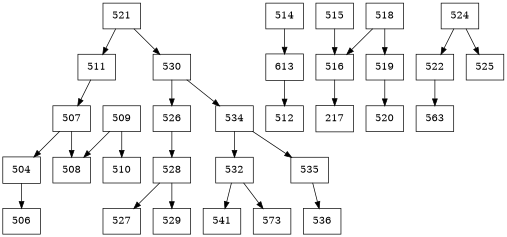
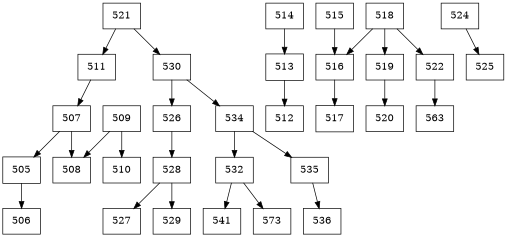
  digraph {
    concentrate=true
    rankdir=UD
    node [shape=record]
    n1 [label=521]
    n2 [label=511]
    n3 [label=530]
    n4 [label=507]
    n5 [label=526]
    n6 [label=534]
-   n7 [label=504]
+   n7 [label=505]
    n8 [label=508]
    n9 [label=514]
-   n10 [label=613]
+   n10 [label=513]
    n11 [label=506]
    n12 [label=509]
    n13 [label=510]
    n14 [label=512]
    n15 [label=518]
    n16 [label=516]
    n17 [label=519]
-   n18 [label=217]
+   n18 [label=517]
    n19 [label=520]
    n20 [label=515]
    n21 [label=528]
    n22 [label=532]
    n23 [label=535]
    n24 [label=524]
    n25 [label=522]
    n26 [label=525]
    n27 [label=527]
    n28 [label=529]
    n29 [label=563]
    n30 [label=541]
    n31 [label=573]
    n32 [label=536]
    n1 -> n2
    n1 -> n3
    n2 -> n4
    n3 -> n5
    n3 -> n6
    n4 -> n7
    n4 -> n8
    n5 -> n21
    n6 -> n22
    n6 -> n23
    n7 -> n11
    n9 -> n10
    n10 -> n14
    n12 -> n8
    n12 -> n13
    n15 -> n16
    n15 -> n17
    n16 -> n18
    n17 -> n19
    n20 -> n16
    n21 -> n27
    n21 -> n28
    n22 -> n30
    n22 -> n31
    n23 -> n32
-   n24 -> n25
+   n15 -> n25
    n24 -> n26
    n25 -> n29
  }
